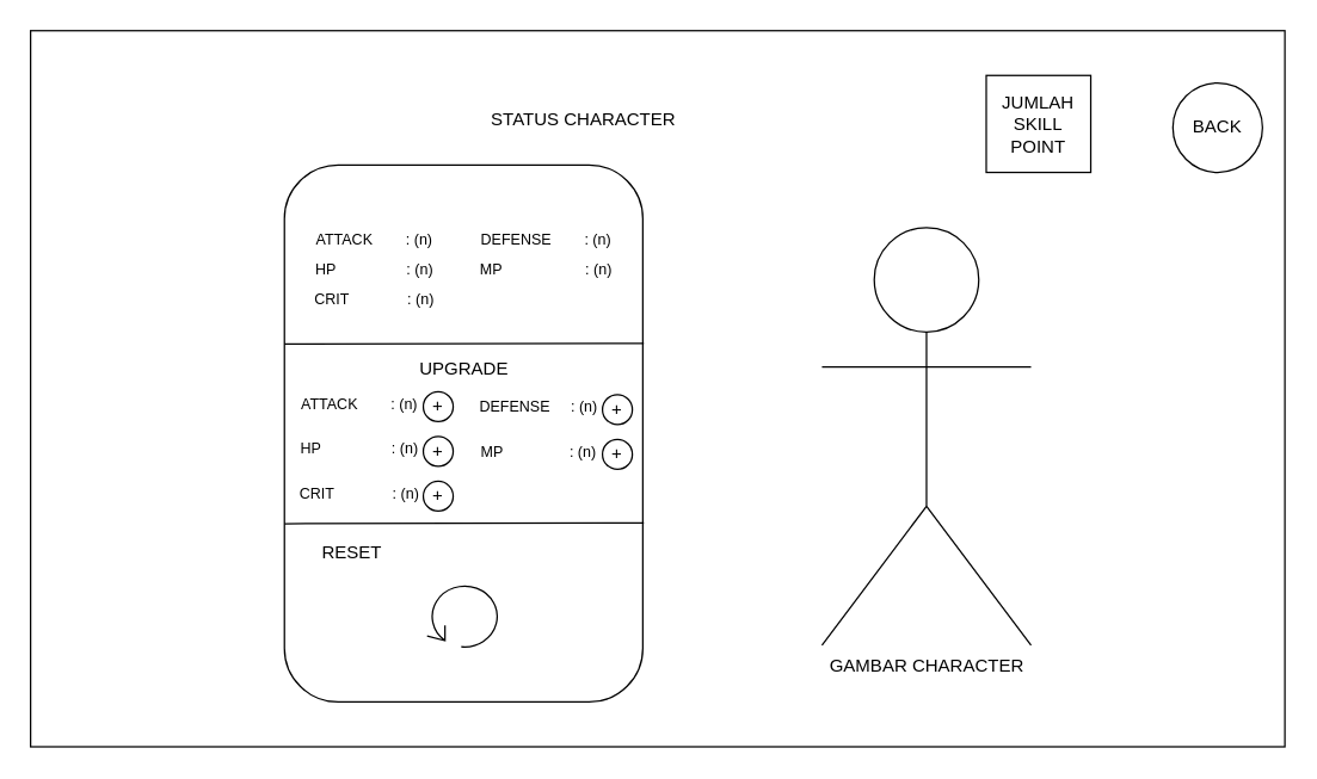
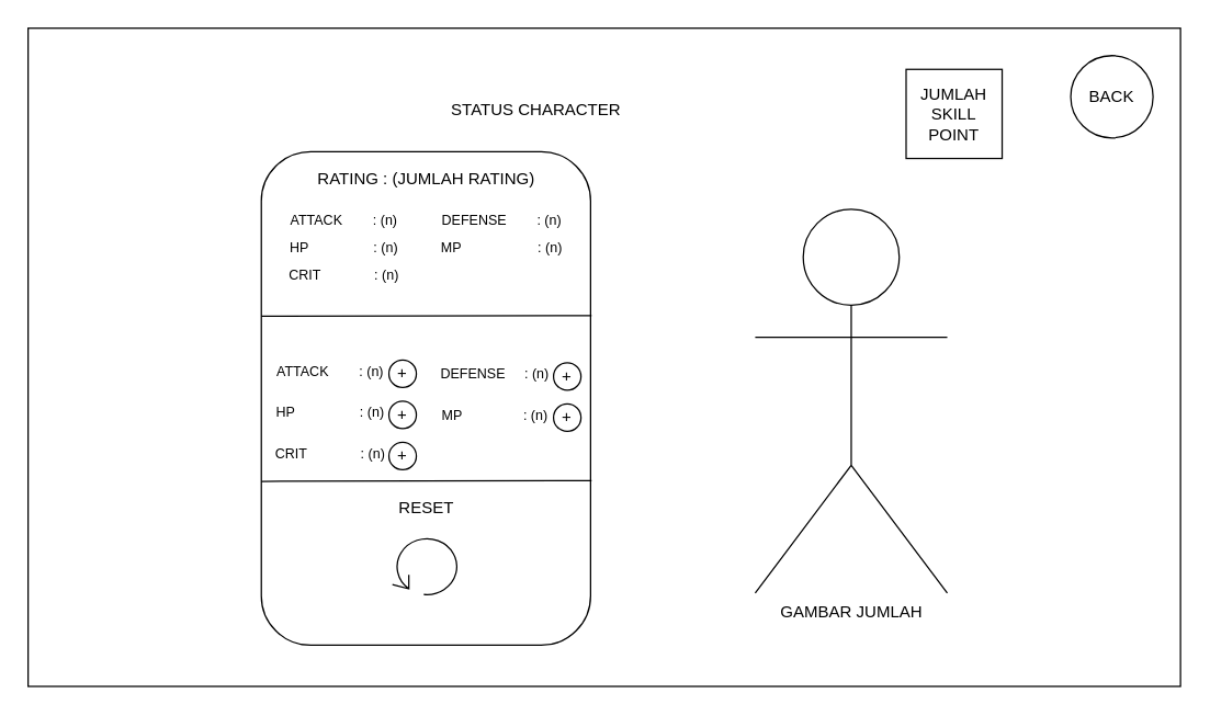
  <mxCell id="0" />
  <mxCell id="1" parent="0" />
  <mxCell id="2" value="" style="rounded=0;whiteSpace=wrap;html=1;fillColor=none;" vertex="1" parent="1"><mxGeometry y="20" width="840" height="480" as="geometry" x="20" /></mxCell>
  <mxCell id="3" value="" style="rounded=1;whiteSpace=wrap;html=1;" vertex="1" parent="1"><mxGeometry x="190" y="110" width="240" height="360" as="geometry" /></mxCell>
- <mxCell id="4" value="BACK" style="ellipse;whiteSpace=wrap;html=1;aspect=fixed;" vertex="1" parent="1"><mxGeometry x="785" y="55" width="60" height="60" as="geometry" /></mxCell>
+ <mxCell id="4" value="BACK" style="ellipse;whiteSpace=wrap;html=1;aspect=fixed;" vertex="1" parent="1"><mxGeometry x="780" y="40" width="60" height="60" as="geometry" /></mxCell>
  <mxCell id="5" value="STATUS CHARACTER" style="text;html=1;align=center;verticalAlign=middle;resizable=0;points=[];autosize=1;" vertex="1" parent="1"><mxGeometry x="320" y="70" width="140" height="20" as="geometry" /></mxCell>
  <mxCell id="6" value="" style="endArrow=none;html=1;entryX=1.003;entryY=0.332;entryDx=0;entryDy=0;entryPerimeter=0;" edge="1" parent="1" target="3"><mxGeometry width="50" height="50" relative="1" as="geometry"><mxPoint x="190" y="230" as="sourcePoint" /><mxPoint x="240" y="180" as="targetPoint" /></mxGeometry></mxCell>
  <mxCell id="7" value="" style="endArrow=none;html=1;entryX=1.003;entryY=0.332;entryDx=0;entryDy=0;entryPerimeter=0;" edge="1" parent="1"><mxGeometry width="50" height="50" relative="1" as="geometry"><mxPoint x="190" y="350.48" as="sourcePoint" /><mxPoint x="430.72" y="350" as="targetPoint" /></mxGeometry></mxCell>
+ <mxCell id="8" value="RATING : (JUMLAH RATING)" style="text;html=1;align=center;verticalAlign=middle;resizable=0;points=[];autosize=1;" vertex="1" parent="1"><mxGeometry x="225" y="120" width="170" height="20" as="geometry" /></mxCell>
  <mxCell id="9" value="&lt;font style=&quot;font-size: 10px&quot;&gt;ATTACK&amp;nbsp; &amp;nbsp; &amp;nbsp; &amp;nbsp; : (n)&lt;/font&gt;" style="text;html=1;align=center;verticalAlign=middle;resizable=0;points=[];autosize=1;" vertex="1" parent="1"><mxGeometry x="205" y="150" width="90" height="20" as="geometry" /></mxCell>
  <mxCell id="10" value="&lt;font style=&quot;font-size: 10px&quot;&gt;HP&amp;nbsp; &amp;nbsp; &amp;nbsp; &amp;nbsp; &amp;nbsp; &amp;nbsp; &amp;nbsp; &amp;nbsp; &amp;nbsp;:&amp;nbsp;&lt;/font&gt;&lt;span style=&quot;font-size: 10px&quot;&gt;(n)&lt;/span&gt;" style="text;html=1;align=center;verticalAlign=middle;resizable=0;points=[];autosize=1;" vertex="1" parent="1"><mxGeometry x="205" y="170" width="90" height="20" as="geometry" /></mxCell>
  <mxCell id="11" value="&lt;font style=&quot;font-size: 10px&quot;&gt;CRIT&amp;nbsp; &amp;nbsp; &amp;nbsp; &amp;nbsp; &amp;nbsp; &amp;nbsp; &amp;nbsp; :&amp;nbsp;&lt;/font&gt;&lt;span style=&quot;font-size: 10px&quot;&gt;(n)&lt;/span&gt;" style="text;html=1;align=center;verticalAlign=middle;resizable=0;points=[];autosize=1;" vertex="1" parent="1"><mxGeometry x="200" y="190" width="100" height="20" as="geometry" /></mxCell>
  <mxCell id="12" value="&lt;font style=&quot;font-size: 10px&quot;&gt;DEFENSE&amp;nbsp; &amp;nbsp; &amp;nbsp; &amp;nbsp; :&amp;nbsp;&lt;/font&gt;&lt;span style=&quot;font-size: 10px&quot;&gt;(n)&lt;/span&gt;" style="text;html=1;align=center;verticalAlign=middle;resizable=0;points=[];autosize=1;" vertex="1" parent="1"><mxGeometry x="315" y="150" width="100" height="20" as="geometry" /></mxCell>
  <mxCell id="13" value="&lt;font style=&quot;font-size: 10px&quot;&gt;MP&amp;nbsp; &amp;nbsp; &amp;nbsp; &amp;nbsp; &amp;nbsp; &amp;nbsp; &amp;nbsp; &amp;nbsp; &amp;nbsp; &amp;nbsp; :&amp;nbsp;&lt;/font&gt;&lt;span style=&quot;font-size: 10px&quot;&gt;(n)&lt;/span&gt;" style="text;html=1;align=center;verticalAlign=middle;resizable=0;points=[];autosize=1;" vertex="1" parent="1"><mxGeometry x="315" y="170" width="100" height="20" as="geometry" /></mxCell>
- <mxCell id="14" value="UPGRADE" style="text;html=1;align=center;verticalAlign=middle;resizable=0;points=[];autosize=1;" vertex="1" parent="1"><mxGeometry x="275" y="237" width="70" height="20" as="geometry" /></mxCell>
  <mxCell id="15" value="&lt;font style=&quot;font-size: 10px&quot;&gt;ATTACK&amp;nbsp; &amp;nbsp; &amp;nbsp; &amp;nbsp; : (n)&lt;/font&gt;" style="text;html=1;align=center;verticalAlign=middle;resizable=0;points=[];autosize=1;" vertex="1" parent="1"><mxGeometry x="195" y="260" width="90" height="20" as="geometry" /></mxCell>
  <mxCell id="16" value="+" style="ellipse;whiteSpace=wrap;html=1;aspect=fixed;" vertex="1" parent="1"><mxGeometry x="283" y="262" width="20" height="20" as="geometry" /></mxCell>
  <mxCell id="17" value="&lt;font style=&quot;font-size: 10px&quot;&gt;HP&amp;nbsp; &amp;nbsp; &amp;nbsp; &amp;nbsp; &amp;nbsp; &amp;nbsp; &amp;nbsp; &amp;nbsp; &amp;nbsp;: (n)&lt;/font&gt;" style="text;html=1;align=center;verticalAlign=middle;resizable=0;points=[];autosize=1;" vertex="1" parent="1"><mxGeometry x="195" y="290" width="90" height="20" as="geometry" /></mxCell>
  <mxCell id="18" value="+" style="ellipse;whiteSpace=wrap;html=1;aspect=fixed;" vertex="1" parent="1"><mxGeometry x="283" y="292" width="20" height="20" as="geometry" /></mxCell>
  <mxCell id="19" value="&lt;font style=&quot;font-size: 10px&quot;&gt;CRIT&amp;nbsp; &amp;nbsp; &amp;nbsp; &amp;nbsp; &amp;nbsp; &amp;nbsp; &amp;nbsp; : (n)&lt;/font&gt;" style="text;html=1;align=center;verticalAlign=middle;resizable=0;points=[];autosize=1;" vertex="1" parent="1"><mxGeometry x="190" y="320" width="100" height="20" as="geometry" /></mxCell>
  <mxCell id="20" value="+" style="ellipse;whiteSpace=wrap;html=1;aspect=fixed;" vertex="1" parent="1"><mxGeometry x="283" y="322" width="20" height="20" as="geometry" /></mxCell>
  <mxCell id="21" value="&lt;font style=&quot;font-size: 10px&quot;&gt;DEFENSE&amp;nbsp; &amp;nbsp; &amp;nbsp;: (n)&lt;/font&gt;" style="text;html=1;align=center;verticalAlign=middle;resizable=0;points=[];autosize=1;" vertex="1" parent="1"><mxGeometry x="315" y="262" width="90" height="20" as="geometry" /></mxCell>
  <mxCell id="22" value="+" style="ellipse;whiteSpace=wrap;html=1;aspect=fixed;" vertex="1" parent="1"><mxGeometry x="403" y="264" width="20" height="20" as="geometry" /></mxCell>
  <mxCell id="23" value="&lt;font style=&quot;font-size: 10px&quot;&gt;MP&amp;nbsp; &amp;nbsp; &amp;nbsp; &amp;nbsp; &amp;nbsp; &amp;nbsp; &amp;nbsp; &amp;nbsp; : (n)&lt;/font&gt;" style="text;html=1;align=center;verticalAlign=middle;resizable=0;points=[];autosize=1;" vertex="1" parent="1"><mxGeometry x="315" y="292" width="90" height="20" as="geometry" /></mxCell>
  <mxCell id="24" value="+" style="ellipse;whiteSpace=wrap;html=1;aspect=fixed;" vertex="1" parent="1"><mxGeometry x="403" y="294" width="20" height="20" as="geometry" /></mxCell>
- <mxCell id="25" value="RESET" style="text;html=1;align=center;verticalAlign=middle;resizable=0;points=[];autosize=1;" vertex="1" parent="1"><mxGeometry x="205" y="360" width="60" height="20" as="geometry" /></mxCell>
+ <mxCell id="25" value="RESET" style="text;html=1;align=center;verticalAlign=middle;resizable=0;points=[];autosize=1;" vertex="1" parent="1"><mxGeometry x="280" y="360" width="60" height="20" as="geometry" /></mxCell>
  <mxCell id="26" value="" style="shape=mxgraph.bpmn.loop;html=1;outlineConnect=0;" vertex="1" parent="1"><mxGeometry x="285.55" y="390" width="48.89" height="44" as="geometry" /></mxCell>
  <mxCell id="27" value="JUMLAH SKILL POINT" style="rounded=0;whiteSpace=wrap;html=1;connectable=1;" vertex="1" parent="1"><mxGeometry x="660" y="50" width="70" height="65" as="geometry" /></mxCell>
- <mxCell id="28" value="GAMBAR CHARACTER" style="shape=umlActor;verticalLabelPosition=bottom;labelBackgroundColor=#ffffff;verticalAlign=top;html=1;outlineConnect=0;" vertex="1" parent="1"><mxGeometry x="550" y="152" width="140" height="280" as="geometry" /></mxCell>
+ <mxCell id="28" value="GAMBAR JUMLAH" style="shape=umlActor;verticalLabelPosition=bottom;labelBackgroundColor=#ffffff;verticalAlign=top;html=1;outlineConnect=0;" vertex="1" parent="1"><mxGeometry x="550" y="152" width="140" height="280" as="geometry" /></mxCell>
